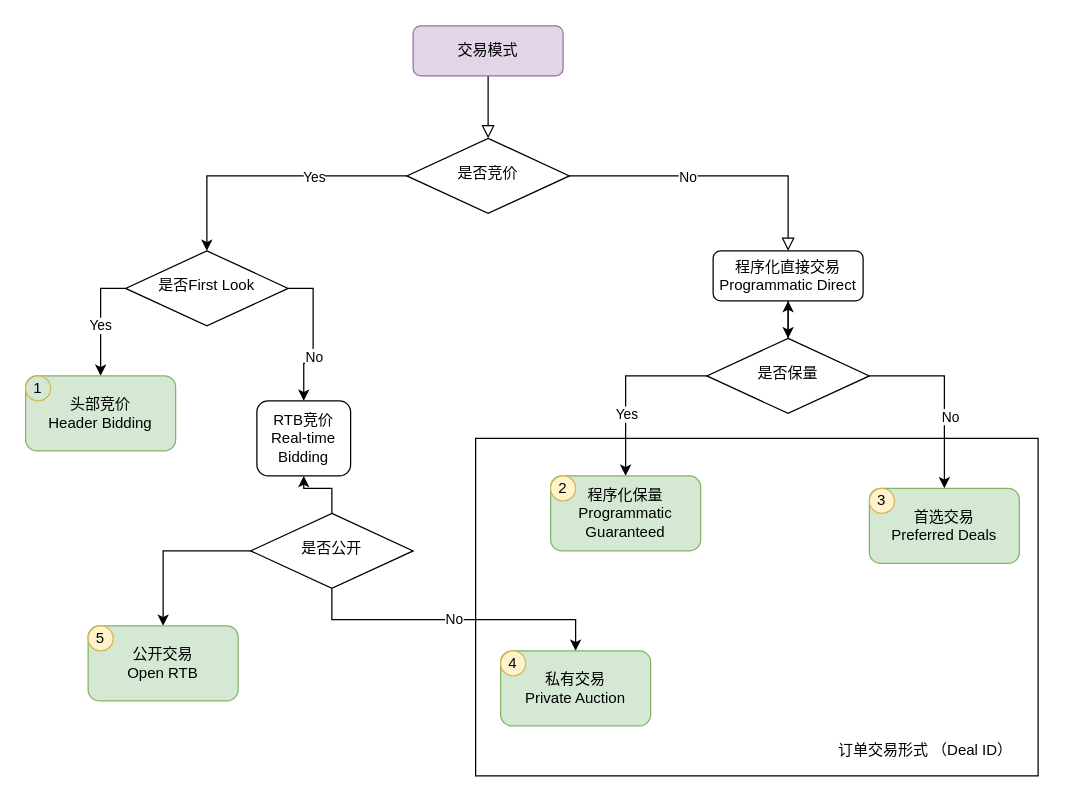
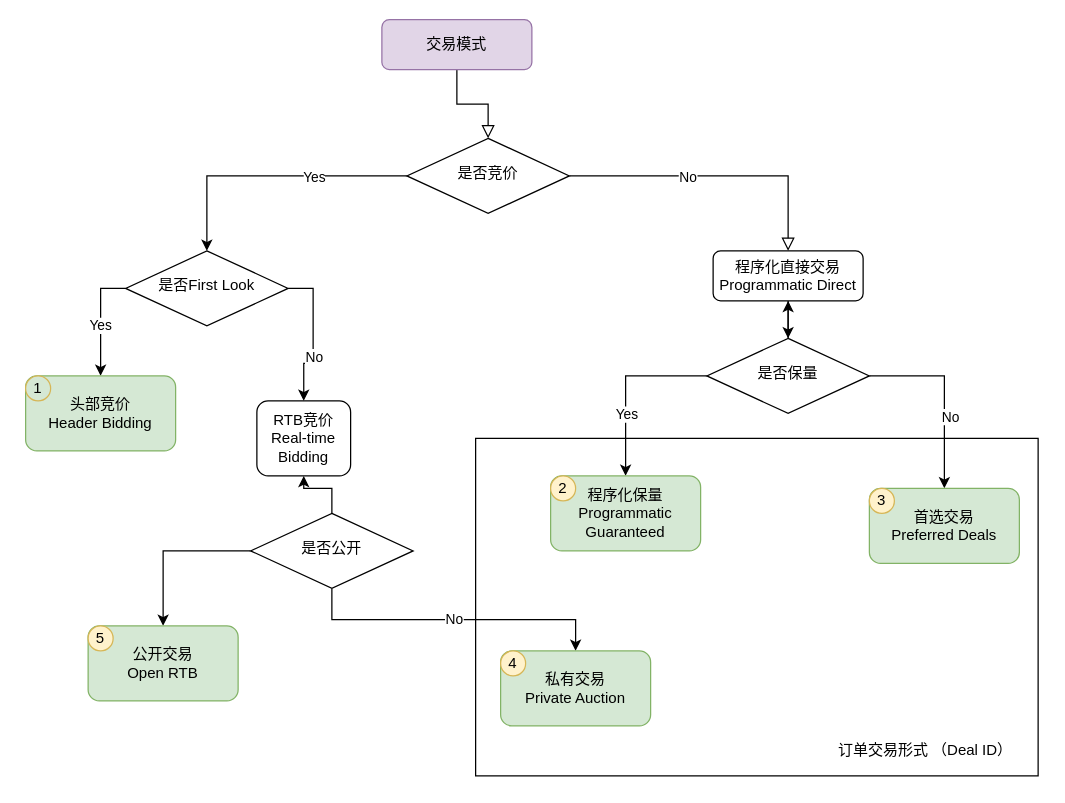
  <mxCell id="0" />
  <mxCell id="1" parent="0" />
  <mxCell id="2" value="" style="rounded=0;html=1;jettySize=auto;orthogonalLoop=1;fontSize=11;endArrow=block;endFill=0;endSize=8;strokeWidth=1;shadow=0;labelBackgroundColor=none;edgeStyle=orthogonalEdgeStyle;" parent="1" source="3" target="6" edge="1"><mxGeometry relative="1" as="geometry" /></mxCell>
- <mxCell id="3" value="交易模式" style="rounded=1;whiteSpace=wrap;html=1;fontSize=12;glass=0;strokeWidth=1;shadow=0;fillColor=#e1d5e7;strokeColor=#9673a6;" parent="1" vertex="1"><mxGeometry x="330" y="20" width="120" height="40" as="geometry" /></mxCell>
+ <mxCell id="3" value="交易模式" style="rounded=1;whiteSpace=wrap;html=1;fontSize=12;glass=0;strokeWidth=1;shadow=0;fillColor=#e1d5e7;strokeColor=#9673a6;" parent="1" vertex="1"><mxGeometry x="305" y="15" width="120" height="40" as="geometry" /></mxCell>
  <mxCell id="4" value="" style="edgeStyle=orthogonalEdgeStyle;rounded=0;html=1;jettySize=auto;orthogonalLoop=1;fontSize=11;endArrow=block;endFill=0;endSize=8;strokeWidth=1;shadow=0;labelBackgroundColor=none;" parent="1" source="6" target="8" edge="1"><mxGeometry x="-0.225" relative="1" as="geometry"><mxPoint as="offset" /></mxGeometry></mxCell>
  <mxCell id="5" value="No" style="edgeLabel;html=1;align=center;verticalAlign=middle;resizable=0;points=[];" vertex="1" connectable="0" parent="4"><mxGeometry x="-0.2" relative="1" as="geometry"><mxPoint as="offset" /></mxGeometry></mxCell>
  <mxCell id="6" value="是否竞价" style="rhombus;whiteSpace=wrap;html=1;shadow=0;fontFamily=Helvetica;fontSize=12;align=center;strokeWidth=1;spacing=6;spacingTop=-4;" parent="1" vertex="1"><mxGeometry x="325" y="110" width="130" height="60" as="geometry" /></mxCell>
  <mxCell id="7" style="edgeStyle=orthogonalEdgeStyle;rounded=0;orthogonalLoop=1;jettySize=auto;html=1;entryX=0.5;entryY=0;entryDx=0;entryDy=0;" edge="1" parent="1" source="8" target="24"><mxGeometry relative="1" as="geometry"><mxPoint x="630" y="290" as="targetPoint" /></mxGeometry></mxCell>
  <mxCell id="8" value="程序化直接交易&lt;br&gt;Programmatic Direct" style="rounded=1;whiteSpace=wrap;html=1;fontSize=12;glass=0;strokeWidth=1;shadow=0;" parent="1" vertex="1"><mxGeometry x="570" y="200" width="120" height="40" as="geometry" /></mxCell>
  <mxCell id="9" style="edgeStyle=orthogonalEdgeStyle;rounded=0;orthogonalLoop=1;jettySize=auto;html=1;exitX=0.5;exitY=1;exitDx=0;exitDy=0;" edge="1" parent="1"><mxGeometry relative="1" as="geometry"><mxPoint x="200" y="240" as="sourcePoint" /><mxPoint x="200" y="240" as="targetPoint" /></mxGeometry></mxCell>
  <mxCell id="10" value="Yes" style="edgeStyle=orthogonalEdgeStyle;rounded=0;orthogonalLoop=1;jettySize=auto;html=1;exitX=0;exitY=0.5;exitDx=0;exitDy=0;" edge="1" parent="1" source="13" target="16"><mxGeometry x="0.111" relative="1" as="geometry"><mxPoint x="70" y="310" as="targetPoint" /><mxPoint as="offset" /></mxGeometry></mxCell>
  <mxCell id="11" style="edgeStyle=orthogonalEdgeStyle;rounded=0;orthogonalLoop=1;jettySize=auto;html=1;entryX=0.5;entryY=0;entryDx=0;entryDy=0;exitX=1;exitY=0.5;exitDx=0;exitDy=0;" edge="1" parent="1" source="13" target="18"><mxGeometry relative="1" as="geometry"><mxPoint x="270" y="380" as="targetPoint" /></mxGeometry></mxCell>
  <mxCell id="12" value="No" style="edgeLabel;html=1;align=center;verticalAlign=middle;resizable=0;points=[];" vertex="1" connectable="0" parent="11"><mxGeometry x="-0.009" relative="1" as="geometry"><mxPoint y="16" as="offset" /></mxGeometry></mxCell>
  <mxCell id="13" value="是否First Look" style="rhombus;whiteSpace=wrap;html=1;shadow=0;fontFamily=Helvetica;fontSize=12;align=center;strokeWidth=1;spacing=6;spacingTop=-4;" vertex="1" parent="1"><mxGeometry x="100" y="200" width="130" height="60" as="geometry" /></mxCell>
  <mxCell id="14" style="edgeStyle=orthogonalEdgeStyle;rounded=0;orthogonalLoop=1;jettySize=auto;html=1;exitX=0;exitY=0.5;exitDx=0;exitDy=0;" edge="1" parent="1" source="6" target="13"><mxGeometry relative="1" as="geometry"><mxPoint x="200" y="180" as="targetPoint" /><mxPoint x="325" y="140" as="sourcePoint" /></mxGeometry></mxCell>
  <mxCell id="15" value="Yes" style="edgeLabel;html=1;align=center;verticalAlign=middle;resizable=0;points=[];" vertex="1" connectable="0" parent="14"><mxGeometry x="-0.109" y="3" relative="1" as="geometry"><mxPoint x="23" y="-3" as="offset" /></mxGeometry></mxCell>
  <mxCell id="16" value="头部竞价&lt;br&gt;Header Bidding" style="rounded=1;whiteSpace=wrap;html=1;strokeColor=#82b366;fillColor=#d5e8d4;" vertex="1" parent="1"><mxGeometry x="20" y="300" width="120" height="60" as="geometry" /></mxCell>
  <mxCell id="17" value="1" style="ellipse;whiteSpace=wrap;html=1;aspect=fixed;fillColor=#d5e8d4;strokeColor=#d6b656;" vertex="1" parent="1"><mxGeometry x="20" y="300" width="20" height="20" as="geometry" /></mxCell>
  <mxCell id="18" value="RTB竞价&lt;br&gt;Real-time Bidding" style="rounded=1;whiteSpace=wrap;html=1;" vertex="1" parent="1"><mxGeometry x="205" y="320" width="75" height="60" as="geometry" /></mxCell>
  <mxCell id="19" style="edgeStyle=orthogonalEdgeStyle;rounded=0;orthogonalLoop=1;jettySize=auto;html=1;entryX=0.5;entryY=0;entryDx=0;entryDy=0;" edge="1" parent="1" source="24" target="25"><mxGeometry relative="1" as="geometry"><mxPoint x="500" y="380" as="targetPoint" /></mxGeometry></mxCell>
  <mxCell id="20" value="Yes" style="edgeLabel;html=1;align=center;verticalAlign=middle;resizable=0;points=[];" vertex="1" connectable="0" parent="19"><mxGeometry x="0.117" y="4" relative="1" as="geometry"><mxPoint x="-4" y="14" as="offset" /></mxGeometry></mxCell>
  <mxCell id="21" style="edgeStyle=orthogonalEdgeStyle;rounded=0;orthogonalLoop=1;jettySize=auto;html=1;entryX=0.5;entryY=0;entryDx=0;entryDy=0;exitX=1;exitY=0.5;exitDx=0;exitDy=0;" edge="1" parent="1" source="24" target="27"><mxGeometry relative="1" as="geometry"><mxPoint x="750" y="390" as="targetPoint" /></mxGeometry></mxCell>
  <mxCell id="22" value="No" style="edgeLabel;html=1;align=center;verticalAlign=middle;resizable=0;points=[];" vertex="1" connectable="0" parent="21"><mxGeometry x="0.228" y="4" relative="1" as="geometry"><mxPoint as="offset" /></mxGeometry></mxCell>
  <mxCell id="23" value="" style="edgeStyle=orthogonalEdgeStyle;rounded=0;orthogonalLoop=1;jettySize=auto;html=1;" edge="1" parent="1" source="24" target="8"><mxGeometry relative="1" as="geometry" /></mxCell>
  <mxCell id="24" value="是否保量" style="rhombus;whiteSpace=wrap;html=1;shadow=0;fontFamily=Helvetica;fontSize=12;align=center;strokeWidth=1;spacing=6;spacingTop=-4;" vertex="1" parent="1"><mxGeometry x="565" y="270" width="130" height="60" as="geometry" /></mxCell>
  <mxCell id="25" value="程序化保量&lt;br&gt;Programmatic Guaranteed" style="rounded=1;whiteSpace=wrap;html=1;strokeColor=#82b366;fillColor=#d5e8d4;" vertex="1" parent="1"><mxGeometry x="440" y="380" width="120" height="60" as="geometry" /></mxCell>
  <mxCell id="26" value="2" style="ellipse;whiteSpace=wrap;html=1;aspect=fixed;fillColor=#fff2cc;strokeColor=#d6b656;" vertex="1" parent="1"><mxGeometry x="440" y="380" width="20" height="20" as="geometry" /></mxCell>
  <mxCell id="27" value="首选交易&lt;br&gt;Preferred Deals" style="rounded=1;whiteSpace=wrap;html=1;strokeColor=#82b366;fillColor=#d5e8d4;" vertex="1" parent="1"><mxGeometry x="695" y="390" width="120" height="60" as="geometry" /></mxCell>
  <mxCell id="28" value="3" style="ellipse;whiteSpace=wrap;html=1;aspect=fixed;fillColor=#fff2cc;strokeColor=#d6b656;" vertex="1" parent="1"><mxGeometry x="695" y="390" width="20" height="20" as="geometry" /></mxCell>
  <mxCell id="29" value="" style="edgeStyle=orthogonalEdgeStyle;rounded=0;orthogonalLoop=1;jettySize=auto;html=1;entryX=0.5;entryY=1;entryDx=0;entryDy=0;" edge="1" parent="1" source="32" target="18"><mxGeometry relative="1" as="geometry"><mxPoint x="265" y="390" as="targetPoint" /></mxGeometry></mxCell>
  <mxCell id="30" value="No" style="edgeStyle=orthogonalEdgeStyle;rounded=0;orthogonalLoop=1;jettySize=auto;html=1;entryX=0.5;entryY=0;entryDx=0;entryDy=0;exitX=0.5;exitY=1;exitDx=0;exitDy=0;" edge="1" parent="1" source="32" target="33"><mxGeometry relative="1" as="geometry" /></mxCell>
  <mxCell id="31" style="edgeStyle=orthogonalEdgeStyle;rounded=0;orthogonalLoop=1;jettySize=auto;html=1;entryX=0.5;entryY=0;entryDx=0;entryDy=0;" edge="1" parent="1" source="32" target="35"><mxGeometry relative="1" as="geometry" /></mxCell>
  <mxCell id="32" value="是否公开" style="rhombus;whiteSpace=wrap;html=1;shadow=0;fontFamily=Helvetica;fontSize=12;align=center;strokeWidth=1;spacing=6;spacingTop=-4;" vertex="1" parent="1"><mxGeometry x="200" y="410" width="130" height="60" as="geometry" /></mxCell>
  <mxCell id="33" value="私有交易&lt;br&gt;Private Auction" style="rounded=1;whiteSpace=wrap;html=1;strokeColor=#82b366;fillColor=#d5e8d4;" vertex="1" parent="1"><mxGeometry x="400" y="520" width="120" height="60" as="geometry" /></mxCell>
  <mxCell id="34" value="4" style="ellipse;whiteSpace=wrap;html=1;aspect=fixed;fillColor=#fff2cc;strokeColor=#d6b656;" vertex="1" parent="1"><mxGeometry x="400" y="520" width="20" height="20" as="geometry" /></mxCell>
  <mxCell id="35" value="公开交易&lt;br&gt;Open RTB" style="rounded=1;whiteSpace=wrap;html=1;strokeColor=#82b366;fillColor=#d5e8d4;" vertex="1" parent="1"><mxGeometry x="70" y="500" width="120" height="60" as="geometry" /></mxCell>
  <mxCell id="36" value="5" style="ellipse;whiteSpace=wrap;html=1;aspect=fixed;fillColor=#fff2cc;strokeColor=#d6b656;" vertex="1" parent="1"><mxGeometry x="70" y="500" width="20" height="20" as="geometry" /></mxCell>
  <mxCell id="37" value="" style="rounded=0;whiteSpace=wrap;html=1;strokeWidth=1;fillColor=none;" vertex="1" parent="1"><mxGeometry x="380" y="350" width="450" height="270" as="geometry" /></mxCell>
  <mxCell id="38" value="订单交易形式 （Deal ID）" style="text;html=1;strokeColor=none;fillColor=none;align=center;verticalAlign=middle;whiteSpace=wrap;rounded=0;" vertex="1" parent="1"><mxGeometry x="660" y="590" width="160" height="20" as="geometry" /></mxCell>
  <mxCell id="39" style="edgeStyle=orthogonalEdgeStyle;rounded=0;orthogonalLoop=1;jettySize=auto;html=1;exitX=0.5;exitY=1;exitDx=0;exitDy=0;" edge="1" parent="1" source="38" target="38"><mxGeometry relative="1" as="geometry" /></mxCell>
